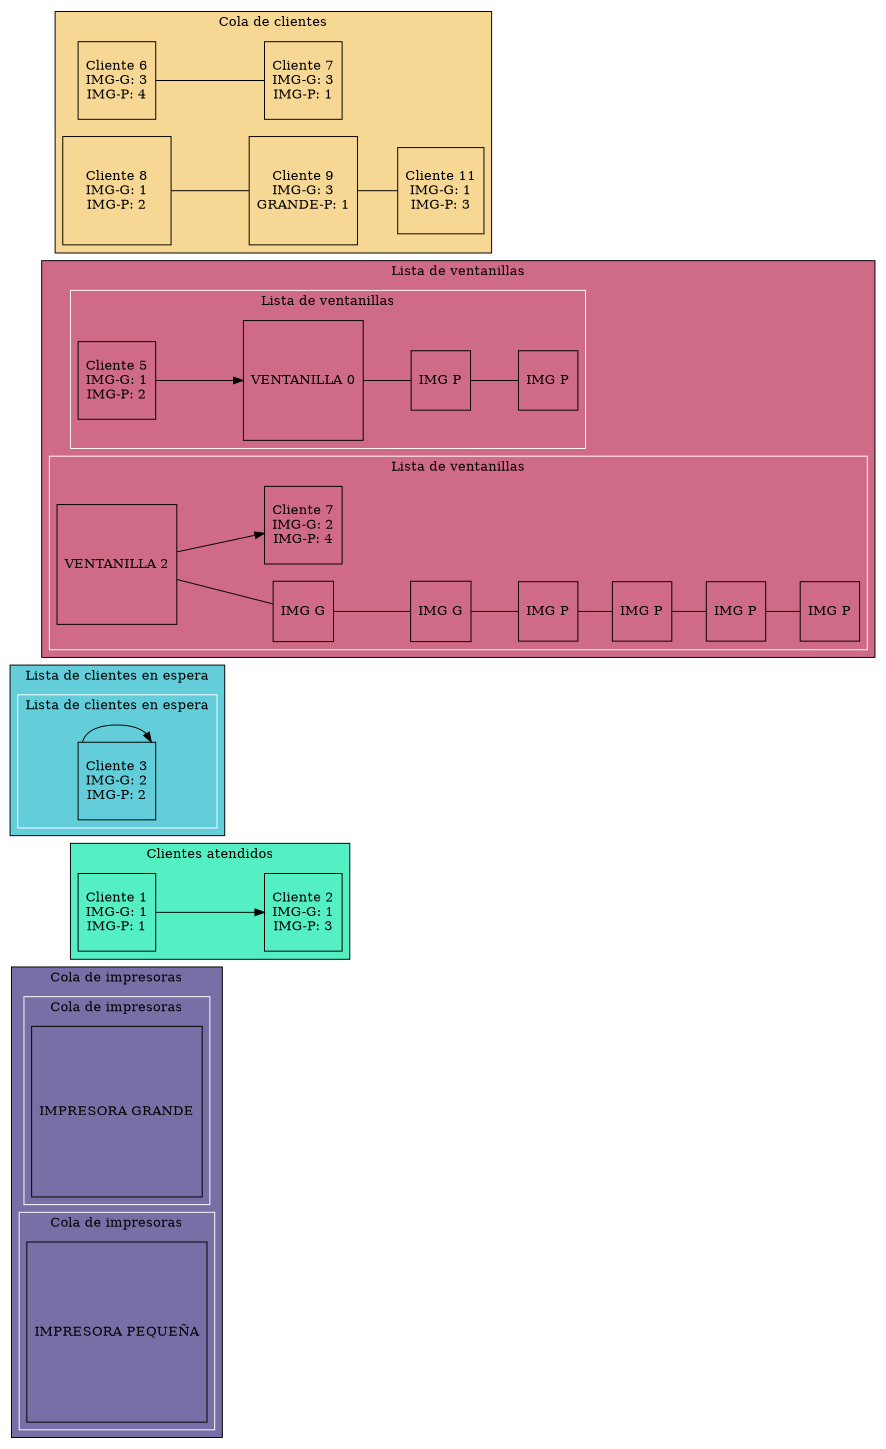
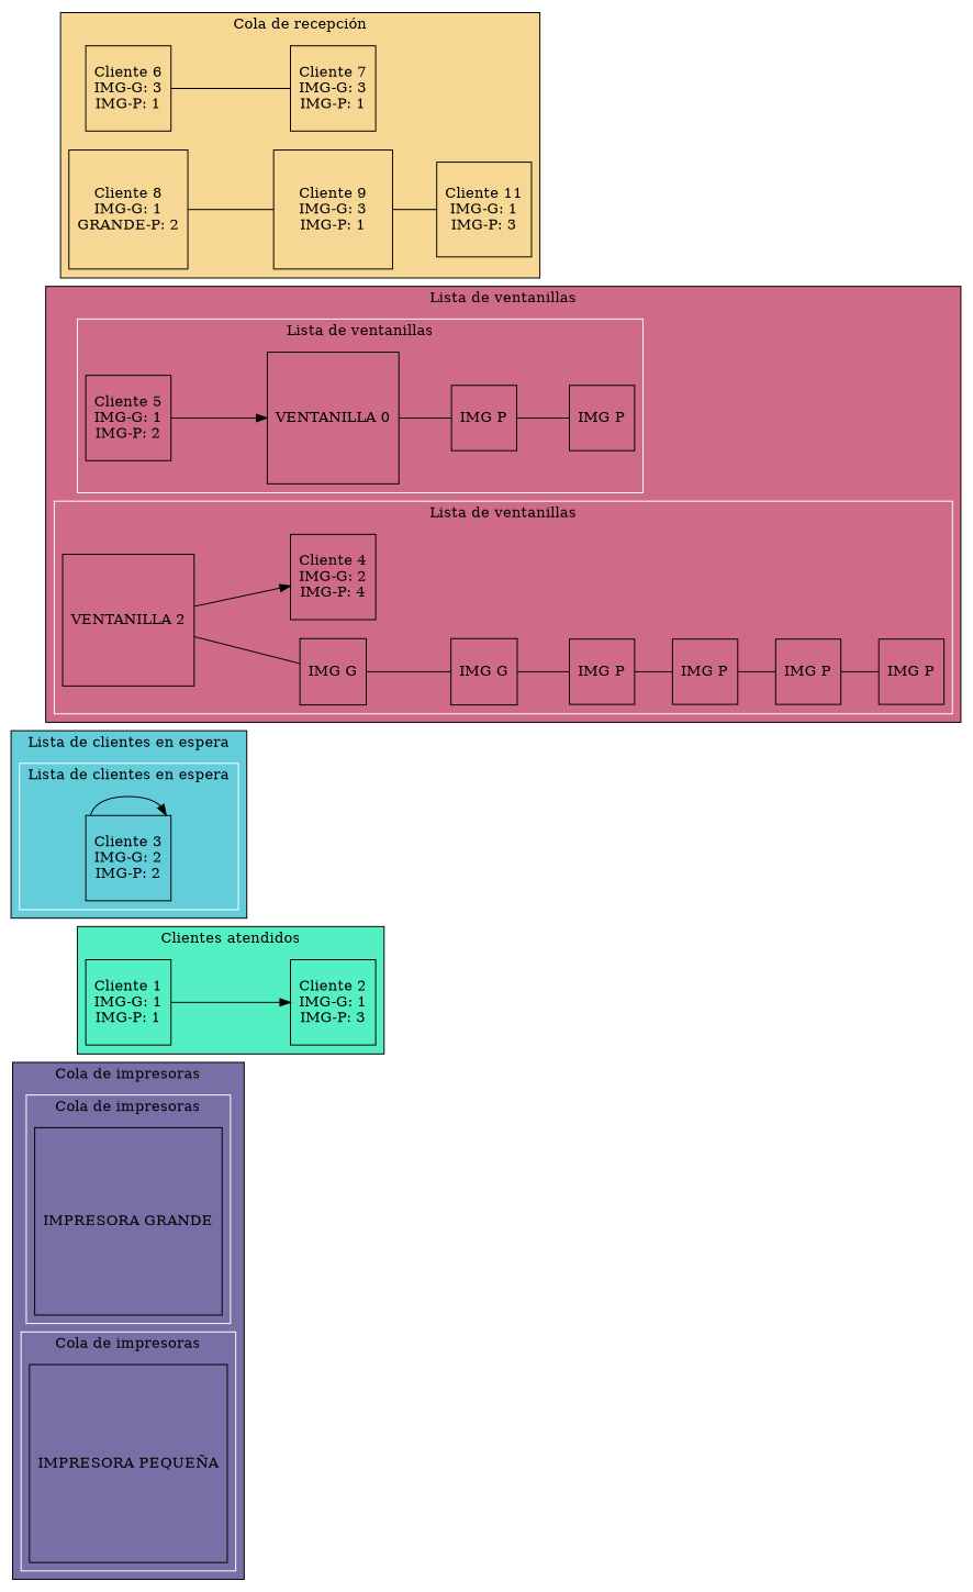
  digraph {
    rankdir=LR
    node [shape=square]
    edge [dir=none]
    n1 [label="IMPRESORA GRANDE"]
    n2 [label="IMPRESORA PEQUEÑA"]
    n3 [label="Cliente 1\nIMG-G: 1\nIMG-P: 1"]
    n4 [label="Cliente 2\nIMG-G: 1\nIMG-P: 3"]
    n5 [label="Cliente 3\nIMG-G: 2\nIMG-P: 2"]
    n6 [label="VENTANILLA 0"]
    n7 [label="IMG P"]
    n8 [label="Cliente 5\nIMG-G: 1\nIMG-P: 2"]
    n9 [label="IMG P"]
    n10 [label="VENTANILLA 2"]
    n11 [label="IMG G"]
-   n12 [label="Cliente 7\nIMG-G: 2\nIMG-P: 4"]
+   n12 [label="Cliente 4\nIMG-G: 2\nIMG-P: 4"]
    n13 [label="IMG G"]
    n14 [label="IMG P"]
    n15 [label="IMG P"]
    n16 [label="IMG P"]
    n17 [label="IMG P"]
-   n18 [label="Cliente 6\nIMG-G: 3\nIMG-P: 4"]
+   n18 [label="Cliente 6\nIMG-G: 3\nIMG-P: 1"]
    n19 [label="Cliente 7\nIMG-G: 3\nIMG-P: 1"]
-   n20 [label="Cliente 8\nIMG-G: 1\nIMG-P: 2"]
-   n21 [label="Cliente 9\nIMG-G: 3\nGRANDE-P: 1"]
+   n20 [label="Cliente 8\nIMG-G: 1\nGRANDE-P: 2"]
+   n21 [label="Cliente 9\nIMG-G: 3\nIMG-P: 1"]
    n22 [label="Cliente 11\nIMG-G: 1\nIMG-P: 3"]
    subgraph cluster_1 {
      bgcolor="#786fa6"
      label="Cola de impresoras"
      subgraph cluster_2 {
        bgcolor="#786fa6"
        color=white
        label="Cola de impresoras"
        n1
      }
      subgraph cluster_3 {
        bgcolor="#786fa6"
        color=white
        label="Cola de impresoras"
        n2
      }
    }
    subgraph cluster_4 {
      bgcolor="#55efc4"
      label="Clientes atendidos"
      n3
      n4
    }
    subgraph cluster_5 {
      bgcolor="#63cdda"
      label="Lista de clientes en espera"
      subgraph cluster_6 {
        bgcolor="#63cdda"
        color=white
        label="Lista de clientes en espera"
        n5
      }
    }
    subgraph cluster_7 {
      bgcolor="#cf6a87"
      label="Lista de ventanillas"
      subgraph cluster_8 {
        bgcolor="#cf6a87"
        color=white
        label="Lista de ventanillas"
        n6
        n7
        n8
        n9
      }
      subgraph cluster_9 {
        bgcolor="#cf6a87"
        color=white
        label="Lista de ventanillas"
        n10
        n11
        n12
        n13
        n14
        n15
        n16
        n17
      }
    }
    subgraph cluster_10 {
      bgcolor="#f7d794"
-     label="Cola de clientes"
+     label="Cola de recepción"
      n18
      n19
      n20
      n21
      n22
    }
    n3 -> n4 [dir=""]
    n5 -> n5 [dir=""]
    n6 -> n7
    n7 -> n9
    n8 -> n6 [dir=""]
    n10 -> n11
    n10 -> n12 [dir=""]
    n11 -> n13
    n13 -> n14
    n14 -> n15
    n15 -> n16
    n16 -> n17
    n18 -> n19
    n20 -> n21
    n21 -> n22
  }
